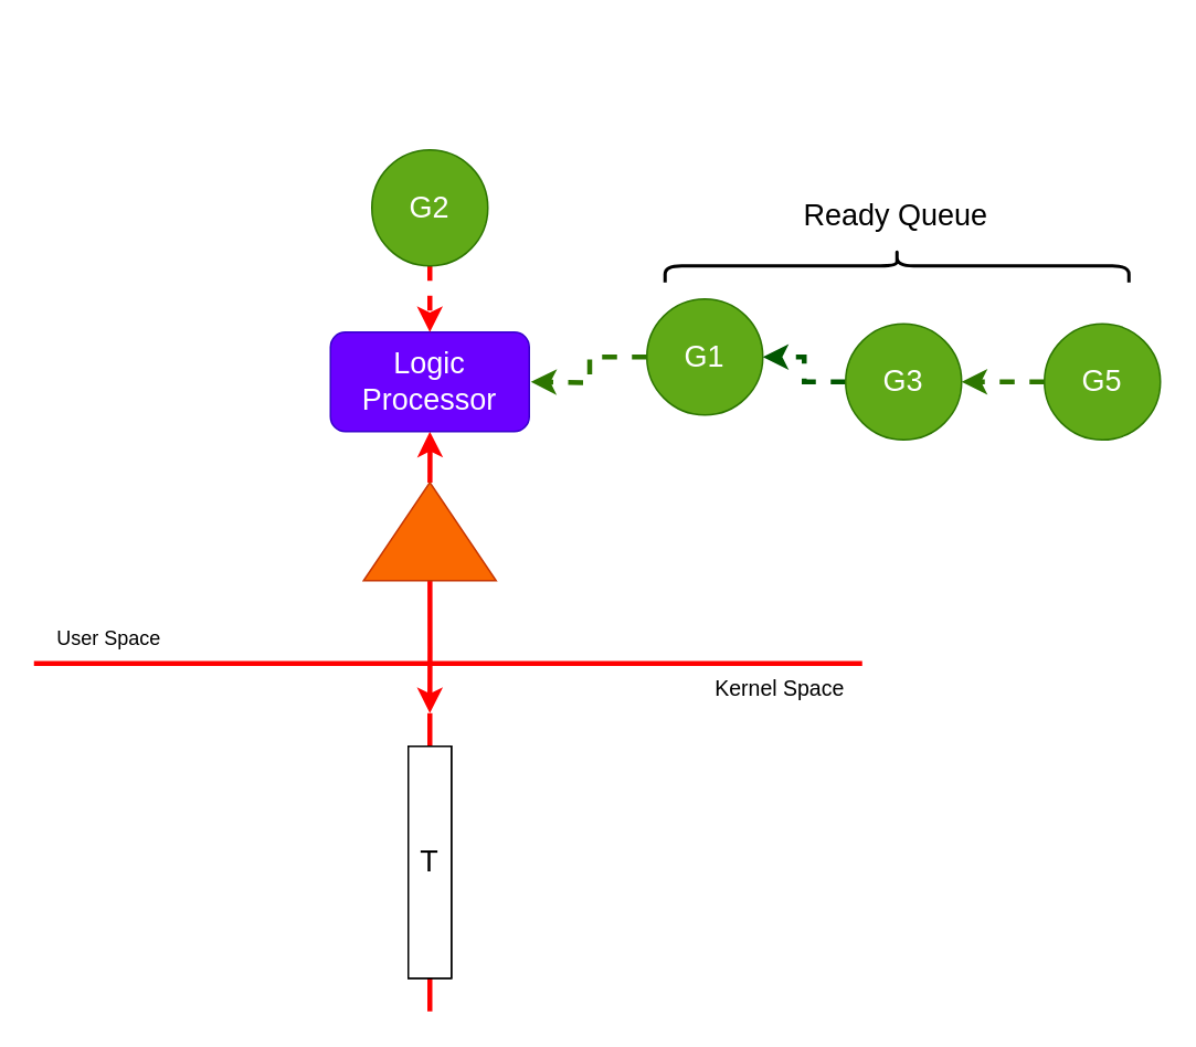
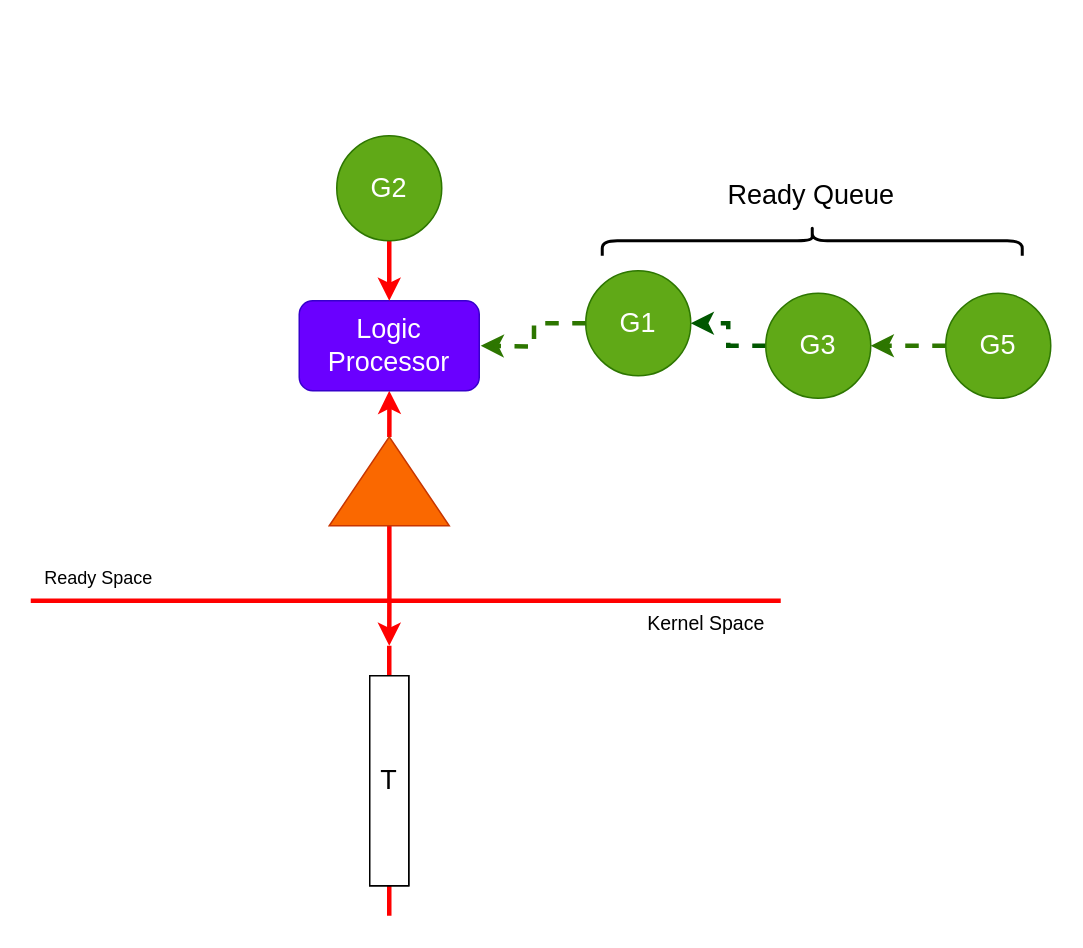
  <mxCell id="0" />
  <mxCell id="1" parent="0" />
  <mxCell id="2" value="" style="endArrow=none;html=1;rounded=0;strokeWidth=3;strokeColor=#FF0000;" edge="1" parent="1"><mxGeometry width="50" height="50" relative="1" as="geometry"><mxPoint x="20" y="400" as="sourcePoint" /><mxPoint x="520" y="400" as="targetPoint" /></mxGeometry></mxCell>
- <mxCell id="3" value="User Space" style="text;html=1;align=center;verticalAlign=middle;resizable=0;points=[];autosize=1;strokeColor=none;fillColor=none;" vertex="1" parent="1"><mxGeometry x="20" y="370" width="90" height="30" as="geometry" /></mxCell>
+ <mxCell id="3" value="Ready Space" style="text;html=1;align=center;verticalAlign=middle;resizable=0;points=[];autosize=1;strokeColor=none;fillColor=none;" vertex="1" parent="1"><mxGeometry x="20" y="370" width="90" height="30" as="geometry" /></mxCell>
  <mxCell id="4" value="&lt;font style=&quot;font-size: 13px;&quot;&gt;Kernel Space&lt;/font&gt;" style="text;html=1;align=center;verticalAlign=middle;resizable=0;points=[];autosize=1;strokeColor=none;fillColor=none;" vertex="1" parent="1"><mxGeometry x="420" y="400" width="100" height="30" as="geometry" /></mxCell>
  <mxCell id="5" value="" style="group" vertex="1" connectable="0" parent="1"><mxGeometry x="246" y="430" width="26" height="180" as="geometry" /></mxCell>
  <mxCell id="6" value="" style="group" vertex="1" connectable="0" parent="5"><mxGeometry width="26" height="180" as="geometry" /></mxCell>
  <mxCell id="7" value="" style="endArrow=none;html=1;rounded=0;fontSize=18;strokeColor=#FF0000;strokeWidth=3;" edge="1" parent="6"><mxGeometry width="50" height="50" relative="1" as="geometry"><mxPoint x="13" y="180" as="sourcePoint" /><mxPoint x="13" as="targetPoint" /></mxGeometry></mxCell>
  <mxCell id="8" value="T" style="rounded=0;whiteSpace=wrap;html=1;fontSize=18;" vertex="1" parent="6"><mxGeometry y="20" width="26" height="140" as="geometry" /></mxCell>
  <mxCell id="9" value="T" style="rounded=0;whiteSpace=wrap;html=1;fontSize=18;" vertex="1" parent="5"><mxGeometry y="20" width="26" height="140" as="geometry" /></mxCell>
  <mxCell id="10" style="edgeStyle=orthogonalEdgeStyle;rounded=0;orthogonalLoop=1;jettySize=auto;html=1;fontSize=18;fontColor=#FFFFFF;strokeColor=#FF0000;strokeWidth=3;" edge="1" parent="1" source="12"><mxGeometry relative="1" as="geometry"><mxPoint x="259" y="430" as="targetPoint" /></mxGeometry></mxCell>
  <mxCell id="11" value="" style="edgeStyle=orthogonalEdgeStyle;rounded=0;orthogonalLoop=1;jettySize=auto;html=1;fontSize=18;fontColor=#000000;strokeColor=#FF0000;strokeWidth=3;" edge="1" parent="1" source="12" target="13"><mxGeometry relative="1" as="geometry" /></mxCell>
  <mxCell id="12" value="" style="triangle;whiteSpace=wrap;html=1;fontSize=18;rotation=-90;fillColor=#fa6800;fontColor=#000000;strokeColor=#C73500;" vertex="1" parent="1"><mxGeometry x="229.38" y="280.38" width="59.25" height="80" as="geometry" /></mxCell>
  <mxCell id="13" value="Logic Processor" style="rounded=1;whiteSpace=wrap;html=1;fontSize=18;fontColor=#ffffff;fillColor=#6a00ff;strokeColor=#3700CC;" vertex="1" parent="1"><mxGeometry x="199" y="200" width="120" height="60" as="geometry" /></mxCell>
- <mxCell id="14" style="edgeStyle=orthogonalEdgeStyle;rounded=0;orthogonalLoop=1;jettySize=auto;html=1;entryX=0.5;entryY=0;entryDx=0;entryDy=0;fontSize=18;fontColor=#000000;strokeColor=#FF0000;strokeWidth=3;dashed=1;" edge="1" parent="1" source="15" target="13"><mxGeometry relative="1" as="geometry" /></mxCell>
+ <mxCell id="14" style="edgeStyle=orthogonalEdgeStyle;rounded=0;orthogonalLoop=1;jettySize=auto;html=1;entryX=0.5;entryY=0;entryDx=0;entryDy=0;fontSize=18;fontColor=#000000;strokeColor=#FF0000;strokeWidth=3;" edge="1" parent="1" source="15" target="13"><mxGeometry relative="1" as="geometry" /></mxCell>
  <mxCell id="15" value="G2" style="ellipse;whiteSpace=wrap;html=1;aspect=fixed;fontSize=18;fontColor=#ffffff;fillColor=#60a917;strokeColor=#2D7600;" vertex="1" parent="1"><mxGeometry x="224" y="90" width="70" height="70" as="geometry" /></mxCell>
  <mxCell id="16" style="edgeStyle=orthogonalEdgeStyle;rounded=0;orthogonalLoop=1;jettySize=auto;html=1;fontSize=18;fontColor=#000000;strokeColor=#2D7600;strokeWidth=3;fillColor=#60a917;dashed=1;" edge="1" parent="1" source="17"><mxGeometry relative="1" as="geometry"><mxPoint x="320" y="230" as="targetPoint" /></mxGeometry></mxCell>
  <mxCell id="17" value="G1" style="ellipse;whiteSpace=wrap;html=1;aspect=fixed;fontSize=18;fontColor=#ffffff;fillColor=#60a917;strokeColor=#2D7600;" vertex="1" parent="1"><mxGeometry x="390" y="180" width="70" height="70" as="geometry" /></mxCell>
  <mxCell id="18" style="edgeStyle=orthogonalEdgeStyle;rounded=0;orthogonalLoop=1;jettySize=auto;html=1;exitX=0;exitY=0.5;exitDx=0;exitDy=0;entryX=1;entryY=0.5;entryDx=0;entryDy=0;fontSize=18;fontColor=#000000;strokeColor=#005700;strokeWidth=3;fillColor=#008a00;dashed=1;" edge="1" parent="1" source="19" target="17"><mxGeometry relative="1" as="geometry" /></mxCell>
  <mxCell id="19" value="G3" style="ellipse;whiteSpace=wrap;html=1;aspect=fixed;fontSize=18;fontColor=#ffffff;fillColor=#60a917;strokeColor=#2D7600;" vertex="1" parent="1"><mxGeometry x="510" y="195" width="70" height="70" as="geometry" /></mxCell>
  <mxCell id="20" style="edgeStyle=orthogonalEdgeStyle;rounded=0;orthogonalLoop=1;jettySize=auto;html=1;exitX=0;exitY=0.5;exitDx=0;exitDy=0;entryX=1;entryY=0.5;entryDx=0;entryDy=0;fontSize=18;fontColor=#000000;strokeColor=#2D7600;strokeWidth=3;fillColor=#60a917;dashed=1;" edge="1" parent="1" source="21" target="19"><mxGeometry relative="1" as="geometry" /></mxCell>
  <mxCell id="21" value="G5" style="ellipse;whiteSpace=wrap;html=1;aspect=fixed;fontSize=18;fontColor=#ffffff;fillColor=#60a917;strokeColor=#2D7600;" vertex="1" parent="1"><mxGeometry x="630" y="195" width="70" height="70" as="geometry" /></mxCell>
  <mxCell id="22" value="" style="shape=curlyBracket;whiteSpace=wrap;html=1;rounded=1;fontSize=18;fontColor=#000000;fillColor=#FFFFFF;rotation=90;strokeWidth=2;" vertex="1" parent="1"><mxGeometry x="531" y="20" width="20" height="280" as="geometry" /></mxCell>
  <mxCell id="23" value="Ready Queue" style="text;html=1;align=center;verticalAlign=middle;resizable=0;points=[];autosize=1;strokeColor=none;fillColor=none;fontSize=18;fontColor=#000000;" vertex="1" parent="1"><mxGeometry x="475" y="110" width="130" height="40" as="geometry" /></mxCell>
